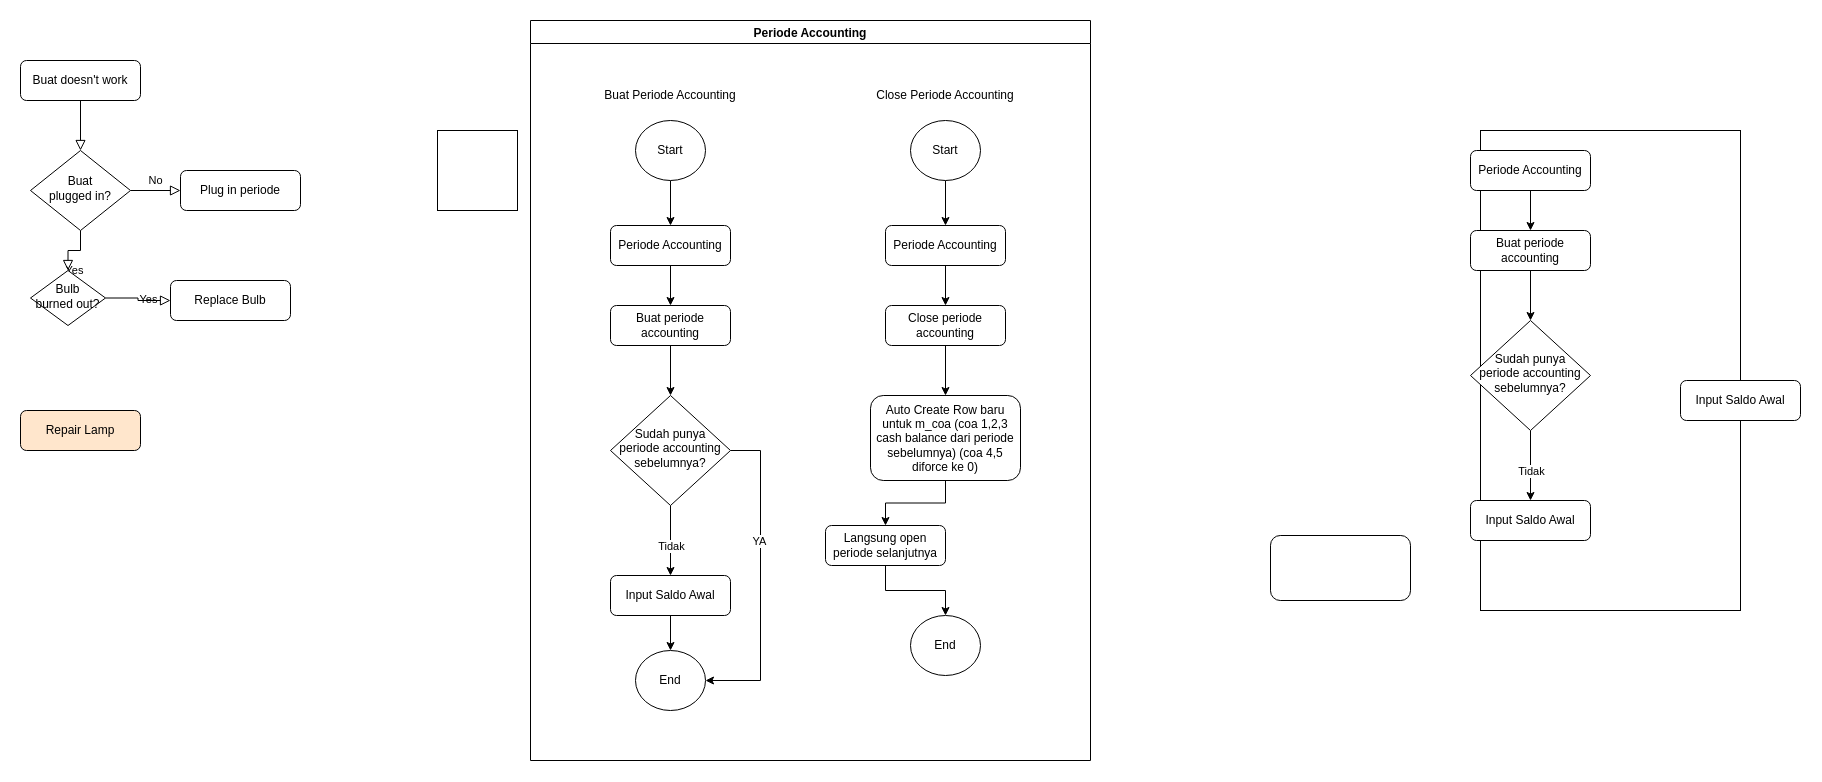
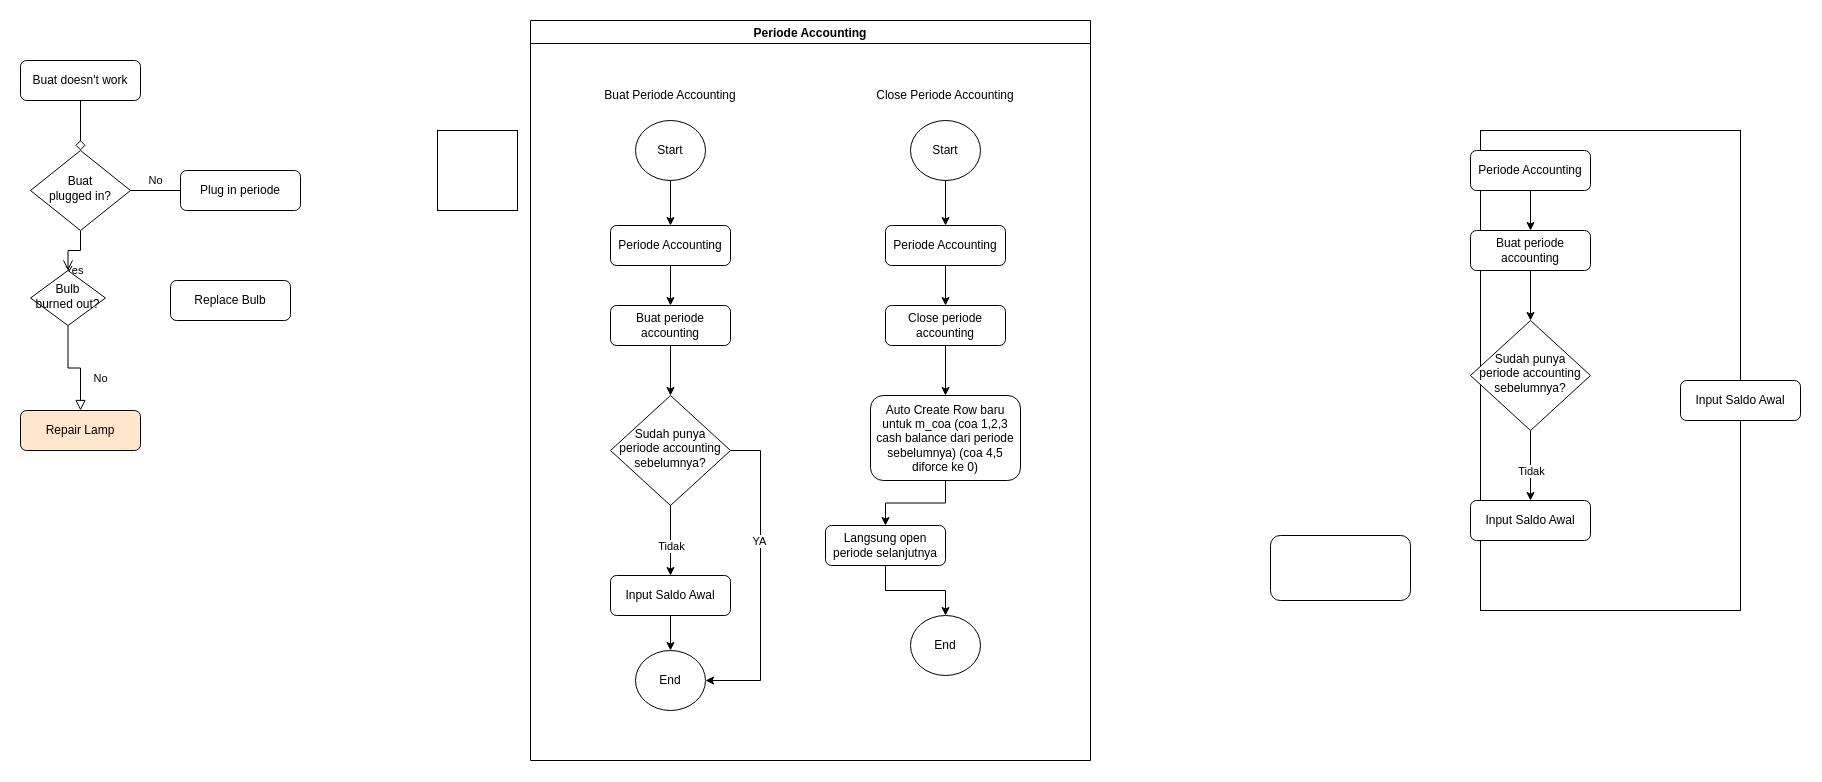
  <mxCell id="0" />
  <mxCell id="1" parent="0" />
  <mxCell id="2" value="" style="rounded=0;whiteSpace=wrap;html=1;" vertex="1" parent="1"><mxGeometry x="1480" y="130" width="260" height="480" as="geometry" /></mxCell>
- <mxCell id="3" value="" style="rounded=0;html=1;jettySize=auto;orthogonalLoop=1;fontSize=11;endArrow=block;endFill=0;endSize=8;strokeWidth=1;shadow=0;labelBackgroundColor=none;edgeStyle=orthogonalEdgeStyle;" parent="1" source="4" target="7" edge="1"><mxGeometry relative="1" as="geometry" /></mxCell>
+ <mxCell id="3" value="" style="rounded=0;html=1;jettySize=auto;orthogonalLoop=1;fontSize=11;endArrow=diamond;endFill=0;endSize=8;strokeWidth=1;shadow=0;labelBackgroundColor=none;edgeStyle=orthogonalEdgeStyle;" parent="1" source="4" target="7" edge="1"><mxGeometry relative="1" as="geometry" /></mxCell>
  <mxCell id="4" value="Buat doesn't work" style="rounded=1;whiteSpace=wrap;html=1;fontSize=12;glass=0;strokeWidth=1;shadow=0;" parent="1" vertex="1"><mxGeometry x="20" y="60" width="120" height="40" as="geometry" /></mxCell>
- <mxCell id="5" value="Yes" style="rounded=0;html=1;jettySize=auto;orthogonalLoop=1;fontSize=11;endArrow=block;endFill=0;endSize=8;strokeWidth=1;shadow=0;labelBackgroundColor=none;edgeStyle=orthogonalEdgeStyle;" parent="1" source="7" target="11" edge="1"><mxGeometry y="20" relative="1" as="geometry"><mxPoint as="offset" /></mxGeometry></mxCell>
- <mxCell id="6" value="No" style="edgeStyle=orthogonalEdgeStyle;rounded=0;html=1;jettySize=auto;orthogonalLoop=1;fontSize=11;endArrow=block;endFill=0;endSize=8;strokeWidth=1;shadow=0;labelBackgroundColor=none;" parent="1" source="7" target="8" edge="1"><mxGeometry y="10" relative="1" as="geometry"><mxPoint as="offset" /></mxGeometry></mxCell>
+ <mxCell id="5" value="Yes" style="rounded=0;html=1;jettySize=auto;orthogonalLoop=1;fontSize=11;endArrow=open;endFill=0;endSize=8;strokeWidth=1;shadow=0;labelBackgroundColor=none;edgeStyle=orthogonalEdgeStyle;" parent="1" source="7" target="11" edge="1"><mxGeometry y="20" relative="1" as="geometry"><mxPoint as="offset" /></mxGeometry></mxCell>
+ <mxCell id="6" value="No" style="edgeStyle=orthogonalEdgeStyle;rounded=0;html=1;jettySize=auto;orthogonalLoop=1;fontSize=11;endArrow=none;endFill=0;endSize=8;strokeWidth=1;shadow=0;labelBackgroundColor=none;" parent="1" source="7" target="8" edge="1"><mxGeometry y="10" relative="1" as="geometry"><mxPoint as="offset" /></mxGeometry></mxCell>
  <mxCell id="7" value="Buat&lt;br&gt;plugged in?" style="rhombus;whiteSpace=wrap;html=1;shadow=0;fontFamily=Helvetica;fontSize=12;align=center;strokeWidth=1;spacing=6;spacingTop=-4;" parent="1" vertex="1"><mxGeometry x="30" y="150" width="100" height="80" as="geometry" /></mxCell>
  <mxCell id="8" value="Plug in periode" style="rounded=1;whiteSpace=wrap;html=1;fontSize=12;glass=0;strokeWidth=1;shadow=0;" parent="1" vertex="1"><mxGeometry x="180" y="170" width="120" height="40" as="geometry" /></mxCell>
- <mxCell id="10" value="Yes" style="edgeStyle=orthogonalEdgeStyle;rounded=0;html=1;jettySize=auto;orthogonalLoop=1;fontSize=11;endArrow=block;endFill=0;endSize=8;strokeWidth=1;shadow=0;labelBackgroundColor=none;" parent="1" source="11" target="13" edge="1"><mxGeometry y="10" relative="1" as="geometry"><mxPoint as="offset" /></mxGeometry></mxCell>
+ <mxCell id="9" value="No" style="rounded=0;html=1;jettySize=auto;orthogonalLoop=1;fontSize=11;endArrow=block;endFill=0;endSize=8;strokeWidth=1;shadow=0;labelBackgroundColor=none;edgeStyle=orthogonalEdgeStyle;" parent="1" source="11" target="12" edge="1"><mxGeometry x="0.333" y="20" relative="1" as="geometry"><mxPoint as="offset" /></mxGeometry></mxCell>
  <mxCell id="11" value="Bulb&lt;br&gt;burned out?" style="rhombus;whiteSpace=wrap;html=1;shadow=0;fontFamily=Helvetica;fontSize=12;align=center;strokeWidth=1;spacing=6;spacingTop=-4;" parent="1" vertex="1"><mxGeometry x="30" y="270" width="75" height="55" as="geometry" /></mxCell>
  <mxCell id="12" value="Repair Lamp" style="rounded=1;whiteSpace=wrap;html=1;fontSize=12;glass=0;strokeWidth=1;shadow=0;fillColor=#ffe6cc;" parent="1" vertex="1"><mxGeometry x="20" y="410" width="120" height="40" as="geometry" /></mxCell>
  <mxCell id="13" value="Replace Bulb" style="rounded=1;whiteSpace=wrap;html=1;fontSize=12;glass=0;strokeWidth=1;shadow=0;" parent="1" vertex="1"><mxGeometry x="170" y="280" width="120" height="40" as="geometry" /></mxCell>
  <mxCell id="14" value="" style="edgeStyle=orthogonalEdgeStyle;rounded=0;orthogonalLoop=1;jettySize=auto;html=1;" edge="1" parent="1" source="15" target="22"><mxGeometry relative="1" as="geometry" /></mxCell>
  <mxCell id="15" value="Periode Accounting" style="rounded=1;whiteSpace=wrap;html=1;fontSize=12;glass=0;strokeWidth=1;shadow=0;" vertex="1" parent="1"><mxGeometry x="610" y="225" width="120" height="40" as="geometry" /></mxCell>
  <mxCell id="16" value="" style="edgeStyle=orthogonalEdgeStyle;rounded=0;orthogonalLoop=1;jettySize=auto;html=1;" edge="1" parent="1" source="20" target="24"><mxGeometry relative="1" as="geometry" /></mxCell>
  <mxCell id="17" value="Tidak" style="edgeLabel;html=1;align=center;verticalAlign=middle;resizable=0;points=[];" vertex="1" connectable="0" parent="16"><mxGeometry x="0.137" relative="1" as="geometry"><mxPoint as="offset" /></mxGeometry></mxCell>
  <mxCell id="18" style="edgeStyle=orthogonalEdgeStyle;rounded=0;orthogonalLoop=1;jettySize=auto;html=1;entryX=1;entryY=0.5;entryDx=0;entryDy=0;" edge="1" parent="1" source="20" target="37"><mxGeometry relative="1" as="geometry"><Array as="points"><mxPoint x="760" y="450" /><mxPoint x="760" y="680" /></Array></mxGeometry></mxCell>
  <mxCell id="19" value="YA" style="edgeLabel;html=1;align=center;verticalAlign=middle;resizable=0;points=[];" vertex="1" connectable="0" parent="18"><mxGeometry x="-0.238" y="-2" relative="1" as="geometry"><mxPoint as="offset" /></mxGeometry></mxCell>
  <mxCell id="20" value="Sudah punya periode accounting sebelumnya?" style="rhombus;whiteSpace=wrap;html=1;shadow=0;fontFamily=Helvetica;fontSize=12;align=center;strokeWidth=1;spacing=6;spacingTop=-4;" vertex="1" parent="1"><mxGeometry x="610" y="395" width="120" height="110" as="geometry" /></mxCell>
  <mxCell id="21" value="" style="edgeStyle=orthogonalEdgeStyle;rounded=0;orthogonalLoop=1;jettySize=auto;html=1;" edge="1" parent="1" source="22" target="20"><mxGeometry relative="1" as="geometry" /></mxCell>
  <mxCell id="22" value="Buat periode accounting" style="rounded=1;whiteSpace=wrap;html=1;fontSize=12;glass=0;strokeWidth=1;shadow=0;" vertex="1" parent="1"><mxGeometry x="610" y="305" width="120" height="40" as="geometry" /></mxCell>
  <mxCell id="23" value="" style="edgeStyle=orthogonalEdgeStyle;rounded=0;orthogonalLoop=1;jettySize=auto;html=1;" edge="1" parent="1" source="24" target="37"><mxGeometry relative="1" as="geometry" /></mxCell>
  <mxCell id="24" value="Input Saldo Awal" style="rounded=1;whiteSpace=wrap;html=1;fontSize=12;glass=0;strokeWidth=1;shadow=0;" vertex="1" parent="1"><mxGeometry x="610" y="575" width="120" height="40" as="geometry" /></mxCell>
  <mxCell id="25" value="Input Saldo Awal" style="rounded=1;whiteSpace=wrap;html=1;fontSize=12;glass=0;strokeWidth=1;shadow=0;" vertex="1" parent="1"><mxGeometry x="1680" y="380" width="120" height="40" as="geometry" /></mxCell>
  <mxCell id="26" value="" style="edgeStyle=orthogonalEdgeStyle;rounded=0;orthogonalLoop=1;jettySize=auto;html=1;" edge="1" parent="1" source="27" target="32"><mxGeometry relative="1" as="geometry" /></mxCell>
  <mxCell id="27" value="Periode Accounting" style="rounded=1;whiteSpace=wrap;html=1;fontSize=12;glass=0;strokeWidth=1;shadow=0;" vertex="1" parent="1"><mxGeometry x="1470" y="150" width="120" height="40" as="geometry" /></mxCell>
  <mxCell id="28" value="" style="edgeStyle=orthogonalEdgeStyle;rounded=0;orthogonalLoop=1;jettySize=auto;html=1;" edge="1" parent="1" source="30" target="33"><mxGeometry relative="1" as="geometry" /></mxCell>
  <mxCell id="29" value="Tidak" style="edgeLabel;html=1;align=center;verticalAlign=middle;resizable=0;points=[];" vertex="1" connectable="0" parent="28"><mxGeometry x="0.137" relative="1" as="geometry"><mxPoint as="offset" /></mxGeometry></mxCell>
  <mxCell id="30" value="Sudah punya periode accounting sebelumnya?" style="rhombus;whiteSpace=wrap;html=1;shadow=0;fontFamily=Helvetica;fontSize=12;align=center;strokeWidth=1;spacing=6;spacingTop=-4;" vertex="1" parent="1"><mxGeometry x="1470" y="320" width="120" height="110" as="geometry" /></mxCell>
  <mxCell id="31" value="" style="edgeStyle=orthogonalEdgeStyle;rounded=0;orthogonalLoop=1;jettySize=auto;html=1;" edge="1" parent="1" source="32" target="30"><mxGeometry relative="1" as="geometry" /></mxCell>
  <mxCell id="32" value="Buat periode accounting" style="rounded=1;whiteSpace=wrap;html=1;fontSize=12;glass=0;strokeWidth=1;shadow=0;" vertex="1" parent="1"><mxGeometry x="1470" y="230" width="120" height="40" as="geometry" /></mxCell>
  <mxCell id="33" value="Input Saldo Awal" style="rounded=1;whiteSpace=wrap;html=1;fontSize=12;glass=0;strokeWidth=1;shadow=0;" vertex="1" parent="1"><mxGeometry x="1470" y="500" width="120" height="40" as="geometry" /></mxCell>
  <mxCell id="34" value="" style="whiteSpace=wrap;html=1;aspect=fixed;" vertex="1" parent="1"><mxGeometry x="437" y="130" width="80" height="80" as="geometry" /></mxCell>
  <mxCell id="35" value="" style="edgeStyle=orthogonalEdgeStyle;rounded=0;orthogonalLoop=1;jettySize=auto;html=1;" edge="1" parent="1" source="36" target="15"><mxGeometry relative="1" as="geometry" /></mxCell>
  <mxCell id="36" value="Start" style="ellipse;whiteSpace=wrap;html=1;" vertex="1" parent="1"><mxGeometry x="635" y="120" width="70" height="60" as="geometry" /></mxCell>
  <mxCell id="37" value="End" style="ellipse;whiteSpace=wrap;html=1;" vertex="1" parent="1"><mxGeometry x="635" y="650" width="70" height="60" as="geometry" /></mxCell>
  <mxCell id="38" value="Buat Periode Accounting" style="text;html=1;align=center;verticalAlign=middle;whiteSpace=wrap;rounded=0;" vertex="1" parent="1"><mxGeometry x="600" y="80" width="140" height="30" as="geometry" /></mxCell>
  <mxCell id="39" value="" style="edgeStyle=orthogonalEdgeStyle;rounded=0;orthogonalLoop=1;jettySize=auto;html=1;" edge="1" parent="1" source="40" target="42"><mxGeometry relative="1" as="geometry" /></mxCell>
  <mxCell id="40" value="Periode Accounting" style="rounded=1;whiteSpace=wrap;html=1;fontSize=12;glass=0;strokeWidth=1;shadow=0;" vertex="1" parent="1"><mxGeometry x="885" y="225" width="120" height="40" as="geometry" /></mxCell>
  <mxCell id="41" value="" style="edgeStyle=orthogonalEdgeStyle;rounded=0;orthogonalLoop=1;jettySize=auto;html=1;" edge="1" parent="1" source="42" target="47"><mxGeometry relative="1" as="geometry" /></mxCell>
  <mxCell id="42" value="Close periode accounting" style="rounded=1;whiteSpace=wrap;html=1;fontSize=12;glass=0;strokeWidth=1;shadow=0;" vertex="1" parent="1"><mxGeometry x="885" y="305" width="120" height="40" as="geometry" /></mxCell>
  <mxCell id="43" value="" style="edgeStyle=orthogonalEdgeStyle;rounded=0;orthogonalLoop=1;jettySize=auto;html=1;" edge="1" parent="1" source="44" target="40"><mxGeometry relative="1" as="geometry" /></mxCell>
  <mxCell id="44" value="Start" style="ellipse;whiteSpace=wrap;html=1;" vertex="1" parent="1"><mxGeometry x="910" y="120" width="70" height="60" as="geometry" /></mxCell>
  <mxCell id="45" value="Close Periode Accounting" style="text;html=1;align=center;verticalAlign=middle;whiteSpace=wrap;rounded=0;" vertex="1" parent="1"><mxGeometry x="875" y="80" width="140" height="30" as="geometry" /></mxCell>
  <mxCell id="46" value="" style="edgeStyle=orthogonalEdgeStyle;rounded=0;orthogonalLoop=1;jettySize=auto;html=1;" edge="1" parent="1" source="47" target="51"><mxGeometry relative="1" as="geometry" /></mxCell>
  <mxCell id="47" value="Auto Create Row baru untuk m_coa (coa 1,2,3 cash balance dari periode sebelumnya) (coa 4,5 diforce ke 0)" style="rounded=1;whiteSpace=wrap;html=1;fontSize=12;glass=0;strokeWidth=1;shadow=0;" vertex="1" parent="1"><mxGeometry x="870" y="395" width="150" height="85" as="geometry" /></mxCell>
  <mxCell id="48" value="" style="rounded=1;whiteSpace=wrap;html=1;fontSize=12;glass=0;strokeWidth=1;shadow=0;" vertex="1" parent="1"><mxGeometry x="1270" y="535" width="140" height="65" as="geometry" /></mxCell>
  <mxCell id="49" value="End" style="ellipse;whiteSpace=wrap;html=1;" vertex="1" parent="1"><mxGeometry x="910" y="615" width="70" height="60" as="geometry" /></mxCell>
  <mxCell id="50" value="" style="edgeStyle=orthogonalEdgeStyle;rounded=0;orthogonalLoop=1;jettySize=auto;html=1;" edge="1" parent="1" source="51" target="49"><mxGeometry relative="1" as="geometry" /></mxCell>
  <mxCell id="51" value="Langsung open periode selanjutnya" style="rounded=1;whiteSpace=wrap;html=1;fontSize=12;glass=0;strokeWidth=1;shadow=0;" vertex="1" parent="1"><mxGeometry x="825" y="525" width="120" height="40" as="geometry" /></mxCell>
  <mxCell id="52" value="Periode Accounting" style="swimlane;" vertex="1" parent="1"><mxGeometry x="530" y="20" width="560" height="740" as="geometry" /></mxCell>
